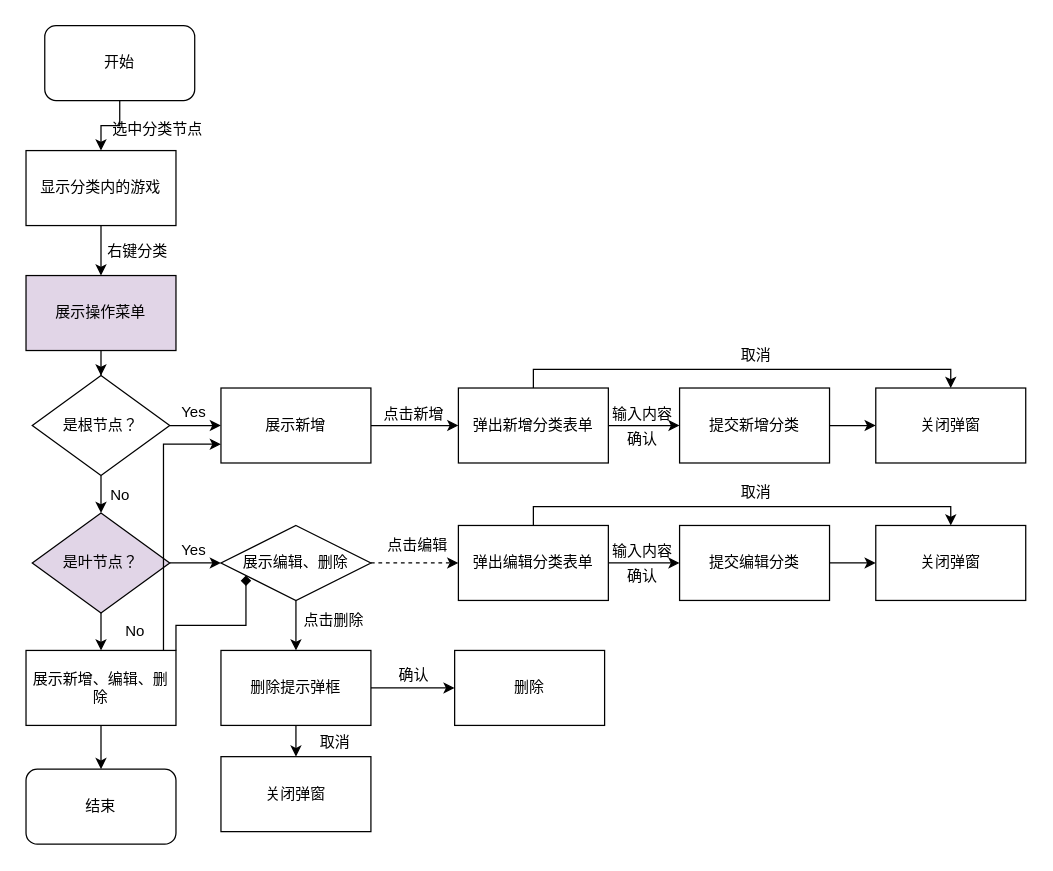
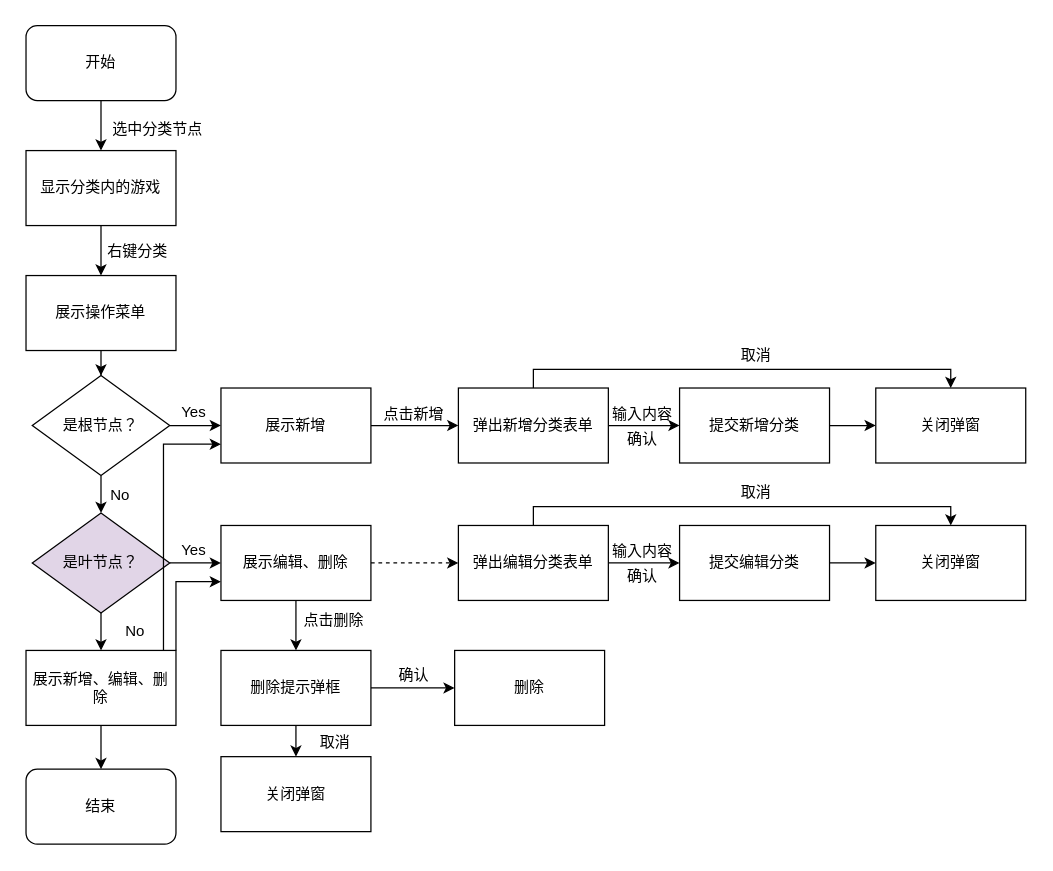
  <mxCell id="0" />
  <mxCell id="1" parent="0" />
  <mxCell id="2" value="" style="edgeStyle=orthogonalEdgeStyle;rounded=0;orthogonalLoop=1;jettySize=auto;html=1;" edge="1" parent="1" source="3" target="5"><mxGeometry relative="1" as="geometry" /></mxCell>
- <mxCell id="3" value="开始" style="rounded=1;whiteSpace=wrap;html=1;" vertex="1" parent="1"><mxGeometry x="35" y="20" width="120" height="60" as="geometry" /></mxCell>
+ <mxCell id="3" value="开始" style="rounded=1;whiteSpace=wrap;html=1;" vertex="1" parent="1"><mxGeometry x="20" y="20" width="120" height="60" as="geometry" /></mxCell>
  <mxCell id="4" value="" style="edgeStyle=orthogonalEdgeStyle;rounded=0;orthogonalLoop=1;jettySize=auto;html=1;" edge="1" parent="1" source="5" target="7"><mxGeometry relative="1" as="geometry" /></mxCell>
  <mxCell id="5" value="显示分类内的游戏" style="rounded=0;whiteSpace=wrap;html=1;" vertex="1" parent="1"><mxGeometry x="20" y="120" width="120" height="60" as="geometry" /></mxCell>
  <mxCell id="6" style="edgeStyle=orthogonalEdgeStyle;rounded=0;orthogonalLoop=1;jettySize=auto;html=1;entryX=0.5;entryY=0;entryDx=0;entryDy=0;" edge="1" parent="1" source="7" target="12"><mxGeometry relative="1" as="geometry" /></mxCell>
- <mxCell id="7" value="展示操作菜单" style="rounded=0;whiteSpace=wrap;html=1;fillColor=#e1d5e7;" vertex="1" parent="1"><mxGeometry x="20" y="220" width="120" height="60" as="geometry" /></mxCell>
+ <mxCell id="7" value="展示操作菜单" style="rounded=0;whiteSpace=wrap;html=1;" vertex="1" parent="1"><mxGeometry x="20" y="220" width="120" height="60" as="geometry" /></mxCell>
  <mxCell id="8" value="选中分类节点" style="text;html=1;align=center;verticalAlign=middle;resizable=0;points=[];autosize=1;" vertex="1" parent="1"><mxGeometry x="80" y="93" width="90" height="20" as="geometry" /></mxCell>
  <mxCell id="9" value="右键分类" style="text;html=1;align=center;verticalAlign=middle;resizable=0;points=[];autosize=1;" vertex="1" parent="1"><mxGeometry x="79" y="191" width="60" height="20" as="geometry" /></mxCell>
  <mxCell id="10" style="edgeStyle=orthogonalEdgeStyle;rounded=0;orthogonalLoop=1;jettySize=auto;html=1;entryX=0;entryY=0.5;entryDx=0;entryDy=0;" edge="1" parent="1" source="12" target="14"><mxGeometry relative="1" as="geometry" /></mxCell>
  <mxCell id="11" value="" style="edgeStyle=orthogonalEdgeStyle;rounded=0;orthogonalLoop=1;jettySize=auto;html=1;" edge="1" parent="1" source="12" target="24"><mxGeometry relative="1" as="geometry" /></mxCell>
  <mxCell id="12" value="是根节点？" style="rhombus;whiteSpace=wrap;html=1;" vertex="1" parent="1"><mxGeometry x="25" y="300" width="110" height="80" as="geometry" /></mxCell>
  <mxCell id="13" value="" style="edgeStyle=orthogonalEdgeStyle;rounded=0;orthogonalLoop=1;jettySize=auto;html=1;" edge="1" parent="1" source="14" target="17"><mxGeometry relative="1" as="geometry" /></mxCell>
  <mxCell id="14" value="展示新增" style="rounded=0;whiteSpace=wrap;html=1;" vertex="1" parent="1"><mxGeometry x="176" y="310" width="120" height="60" as="geometry" /></mxCell>
  <mxCell id="15" value="" style="edgeStyle=orthogonalEdgeStyle;rounded=0;orthogonalLoop=1;jettySize=auto;html=1;" edge="1" parent="1" source="17" target="19"><mxGeometry relative="1" as="geometry" /></mxCell>
  <mxCell id="16" style="edgeStyle=orthogonalEdgeStyle;rounded=0;orthogonalLoop=1;jettySize=auto;html=1;entryX=0.5;entryY=0;entryDx=0;entryDy=0;" edge="1" parent="1" source="17" target="20"><mxGeometry relative="1" as="geometry"><mxPoint x="780" y="265" as="targetPoint" /><Array as="points"><mxPoint x="426" y="295" /><mxPoint x="760" y="295" /></Array></mxGeometry></mxCell>
  <mxCell id="17" value="弹出新增分类表单" style="rounded=0;whiteSpace=wrap;html=1;" vertex="1" parent="1"><mxGeometry x="366" y="310" width="120" height="60" as="geometry" /></mxCell>
  <mxCell id="18" value="" style="edgeStyle=orthogonalEdgeStyle;rounded=0;orthogonalLoop=1;jettySize=auto;html=1;" edge="1" parent="1" source="19" target="20"><mxGeometry relative="1" as="geometry" /></mxCell>
  <mxCell id="19" value="提交新增分类" style="rounded=0;whiteSpace=wrap;html=1;" vertex="1" parent="1"><mxGeometry x="543" y="310" width="120" height="60" as="geometry" /></mxCell>
  <mxCell id="20" value="关闭弹窗" style="rounded=0;whiteSpace=wrap;html=1;" vertex="1" parent="1"><mxGeometry x="700" y="310" width="120" height="60" as="geometry" /></mxCell>
  <mxCell id="21" value="Yes" style="text;html=1;align=center;verticalAlign=middle;resizable=0;points=[];autosize=1;" vertex="1" parent="1"><mxGeometry x="139" y="320" width="30" height="20" as="geometry" /></mxCell>
  <mxCell id="22" value="" style="edgeStyle=orthogonalEdgeStyle;rounded=0;orthogonalLoop=1;jettySize=auto;html=1;" edge="1" parent="1" source="24" target="27"><mxGeometry relative="1" as="geometry" /></mxCell>
  <mxCell id="23" value="" style="edgeStyle=orthogonalEdgeStyle;rounded=0;orthogonalLoop=1;jettySize=auto;html=1;" edge="1" parent="1" source="24" target="32"><mxGeometry relative="1" as="geometry" /></mxCell>
  <mxCell id="24" value="是叶节点？" style="rhombus;whiteSpace=wrap;html=1;fillColor=#e1d5e7;" vertex="1" parent="1"><mxGeometry x="25" y="410" width="110" height="80" as="geometry" /></mxCell>
  <mxCell id="25" style="edgeStyle=orthogonalEdgeStyle;rounded=0;orthogonalLoop=1;jettySize=auto;html=1;entryX=0;entryY=0.5;entryDx=0;entryDy=0;dashed=1;" edge="1" parent="1" source="27" target="41"><mxGeometry relative="1" as="geometry" /></mxCell>
  <mxCell id="26" value="" style="edgeStyle=orthogonalEdgeStyle;rounded=0;orthogonalLoop=1;jettySize=auto;html=1;" edge="1" parent="1" source="27" target="51"><mxGeometry relative="1" as="geometry" /></mxCell>
- <mxCell id="27" value="展示编辑、删除" style="rhombus;whiteSpace=wrap;html=1;" vertex="1" parent="1"><mxGeometry x="176" y="420" width="120" height="60" as="geometry" /></mxCell>
+ <mxCell id="27" value="展示编辑、删除" style="rounded=0;whiteSpace=wrap;html=1;" vertex="1" parent="1"><mxGeometry x="176" y="420" width="120" height="60" as="geometry" /></mxCell>
  <mxCell id="28" value="No" style="text;html=1;align=center;verticalAlign=middle;resizable=0;points=[];autosize=1;" vertex="1" parent="1"><mxGeometry x="80" y="386" width="30" height="20" as="geometry" /></mxCell>
- <mxCell id="29" style="edgeStyle=orthogonalEdgeStyle;rounded=0;orthogonalLoop=1;jettySize=auto;html=1;exitX=1;exitY=0;exitDx=0;exitDy=0;entryX=0;entryY=0.75;entryDx=0;entryDy=0;endArrow=diamond;" edge="1" parent="1" source="32" target="27"><mxGeometry relative="1" as="geometry" /></mxCell>
+ <mxCell id="29" style="edgeStyle=orthogonalEdgeStyle;rounded=0;orthogonalLoop=1;jettySize=auto;html=1;exitX=1;exitY=0;exitDx=0;exitDy=0;entryX=0;entryY=0.75;entryDx=0;entryDy=0;" edge="1" parent="1" source="32" target="27"><mxGeometry relative="1" as="geometry" /></mxCell>
  <mxCell id="30" style="edgeStyle=orthogonalEdgeStyle;rounded=0;orthogonalLoop=1;jettySize=auto;html=1;exitX=1;exitY=0.25;exitDx=0;exitDy=0;entryX=0;entryY=0.75;entryDx=0;entryDy=0;" edge="1" parent="1" source="32" target="14"><mxGeometry relative="1" as="geometry"><Array as="points"><mxPoint x="130" y="535" /><mxPoint x="130" y="355" /></Array></mxGeometry></mxCell>
  <mxCell id="31" value="" style="edgeStyle=orthogonalEdgeStyle;rounded=0;orthogonalLoop=1;jettySize=auto;html=1;" edge="1" parent="1" source="32" target="57"><mxGeometry relative="1" as="geometry" /></mxCell>
  <mxCell id="32" value="展示新增、编辑、删除" style="rounded=0;whiteSpace=wrap;html=1;" vertex="1" parent="1"><mxGeometry x="20" y="520" width="120" height="60" as="geometry" /></mxCell>
  <mxCell id="33" value="Yes" style="text;html=1;align=center;verticalAlign=middle;resizable=0;points=[];autosize=1;" vertex="1" parent="1"><mxGeometry x="139" y="430" width="30" height="20" as="geometry" /></mxCell>
  <mxCell id="34" value="No" style="text;html=1;align=center;verticalAlign=middle;resizable=0;points=[];autosize=1;" vertex="1" parent="1"><mxGeometry x="92" y="495" width="30" height="20" as="geometry" /></mxCell>
  <mxCell id="35" value="点击新增" style="text;html=1;align=center;verticalAlign=middle;resizable=0;points=[];autosize=1;" vertex="1" parent="1"><mxGeometry x="300" y="321" width="60" height="20" as="geometry" /></mxCell>
  <mxCell id="36" value="输入内容" style="text;html=1;align=center;verticalAlign=middle;resizable=0;points=[];autosize=1;" vertex="1" parent="1"><mxGeometry x="483" y="321" width="60" height="20" as="geometry" /></mxCell>
  <mxCell id="37" value="确认" style="text;html=1;align=center;verticalAlign=middle;resizable=0;points=[];autosize=1;" vertex="1" parent="1"><mxGeometry x="493" y="341" width="40" height="20" as="geometry" /></mxCell>
  <mxCell id="38" value="取消" style="text;html=1;align=center;verticalAlign=middle;resizable=0;points=[];autosize=1;" vertex="1" parent="1"><mxGeometry x="584" y="274" width="40" height="20" as="geometry" /></mxCell>
  <mxCell id="39" value="" style="edgeStyle=orthogonalEdgeStyle;rounded=0;orthogonalLoop=1;jettySize=auto;html=1;" edge="1" parent="1" source="41" target="43"><mxGeometry relative="1" as="geometry" /></mxCell>
  <mxCell id="40" style="edgeStyle=orthogonalEdgeStyle;rounded=0;orthogonalLoop=1;jettySize=auto;html=1;entryX=0.5;entryY=0;entryDx=0;entryDy=0;" edge="1" parent="1" source="41" target="44"><mxGeometry relative="1" as="geometry"><mxPoint x="780" y="375" as="targetPoint" /><Array as="points"><mxPoint x="426" y="405" /><mxPoint x="760" y="405" /></Array></mxGeometry></mxCell>
  <mxCell id="41" value="弹出编辑分类表单" style="rounded=0;whiteSpace=wrap;html=1;" vertex="1" parent="1"><mxGeometry x="366" y="420" width="120" height="60" as="geometry" /></mxCell>
  <mxCell id="42" value="" style="edgeStyle=orthogonalEdgeStyle;rounded=0;orthogonalLoop=1;jettySize=auto;html=1;" edge="1" parent="1" source="43" target="44"><mxGeometry relative="1" as="geometry" /></mxCell>
  <mxCell id="43" value="提交编辑分类" style="rounded=0;whiteSpace=wrap;html=1;" vertex="1" parent="1"><mxGeometry x="543" y="420" width="120" height="60" as="geometry" /></mxCell>
  <mxCell id="44" value="关闭弹窗" style="rounded=0;whiteSpace=wrap;html=1;" vertex="1" parent="1"><mxGeometry x="700" y="420" width="120" height="60" as="geometry" /></mxCell>
  <mxCell id="45" value="输入内容" style="text;html=1;align=center;verticalAlign=middle;resizable=0;points=[];autosize=1;" vertex="1" parent="1"><mxGeometry x="483" y="431" width="60" height="20" as="geometry" /></mxCell>
  <mxCell id="46" value="确认" style="text;html=1;align=center;verticalAlign=middle;resizable=0;points=[];autosize=1;" vertex="1" parent="1"><mxGeometry x="493" y="451" width="40" height="20" as="geometry" /></mxCell>
  <mxCell id="47" value="取消" style="text;html=1;align=center;verticalAlign=middle;resizable=0;points=[];autosize=1;" vertex="1" parent="1"><mxGeometry x="584" y="384" width="40" height="20" as="geometry" /></mxCell>
- <mxCell id="48" value="点击编辑" style="text;html=1;align=center;verticalAlign=middle;resizable=0;points=[];autosize=1;" vertex="1" parent="1"><mxGeometry x="303" y="426" width="60" height="20" as="geometry" /></mxCell>
  <mxCell id="49" value="" style="edgeStyle=orthogonalEdgeStyle;rounded=0;orthogonalLoop=1;jettySize=auto;html=1;" edge="1" parent="1" source="51" target="53"><mxGeometry relative="1" as="geometry" /></mxCell>
  <mxCell id="50" value="" style="edgeStyle=orthogonalEdgeStyle;rounded=0;orthogonalLoop=1;jettySize=auto;html=1;" edge="1" parent="1" source="51" target="52"><mxGeometry relative="1" as="geometry" /></mxCell>
  <mxCell id="51" value="删除提示弹框" style="rounded=0;whiteSpace=wrap;html=1;" vertex="1" parent="1"><mxGeometry x="176" y="520" width="120" height="60" as="geometry" /></mxCell>
  <mxCell id="52" value="关闭弹窗" style="rounded=0;whiteSpace=wrap;html=1;" vertex="1" parent="1"><mxGeometry x="176" y="605" width="120" height="60" as="geometry" /></mxCell>
  <mxCell id="53" value="删除" style="rounded=0;whiteSpace=wrap;html=1;" vertex="1" parent="1"><mxGeometry x="363" y="520" width="120" height="60" as="geometry" /></mxCell>
  <mxCell id="54" value="点击删除" style="text;html=1;align=center;verticalAlign=middle;resizable=0;points=[];autosize=1;" vertex="1" parent="1"><mxGeometry x="236" y="486" width="60" height="20" as="geometry" /></mxCell>
  <mxCell id="55" value="确认" style="text;html=1;align=center;verticalAlign=middle;resizable=0;points=[];autosize=1;" vertex="1" parent="1"><mxGeometry x="310" y="530" width="40" height="20" as="geometry" /></mxCell>
  <mxCell id="56" value="取消" style="text;html=1;align=center;verticalAlign=middle;resizable=0;points=[];autosize=1;" vertex="1" parent="1"><mxGeometry x="247" y="584" width="40" height="20" as="geometry" /></mxCell>
  <mxCell id="57" value="结束" style="rounded=1;whiteSpace=wrap;html=1;" vertex="1" parent="1"><mxGeometry x="20" y="615" width="120" height="60" as="geometry" /></mxCell>
